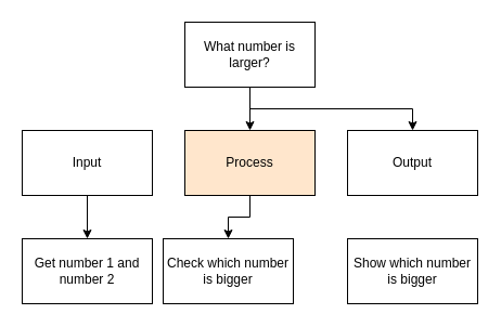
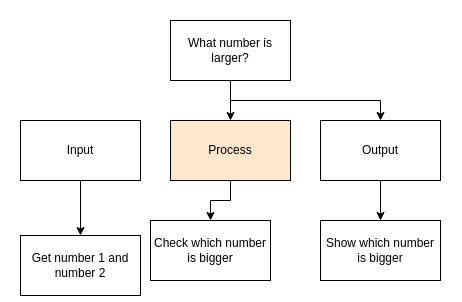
  <mxCell id="0" />
  <mxCell id="1" parent="0" />
  <mxCell id="2" style="edgeStyle=orthogonalEdgeStyle;rounded=0;orthogonalLoop=1;jettySize=auto;html=1;exitX=0.5;exitY=1;exitDx=0;exitDy=0;entryX=0.5;entryY=0;entryDx=0;entryDy=0;" edge="1" parent="1" source="4" target="8"><mxGeometry relative="1" as="geometry" /></mxCell>
  <mxCell id="3" style="edgeStyle=orthogonalEdgeStyle;rounded=0;orthogonalLoop=1;jettySize=auto;html=1;exitX=0.5;exitY=1;exitDx=0;exitDy=0;entryX=0.5;entryY=0;entryDx=0;entryDy=0;" edge="1" parent="1" source="4" target="10"><mxGeometry relative="1" as="geometry" /></mxCell>
  <mxCell id="4" value="What number is larger?" style="rounded=0;whiteSpace=wrap;html=1;" vertex="1" parent="1"><mxGeometry x="170" y="20" width="120" height="60" as="geometry" /></mxCell>
  <mxCell id="5" style="edgeStyle=orthogonalEdgeStyle;rounded=0;orthogonalLoop=1;jettySize=auto;html=1;exitX=0.5;exitY=1;exitDx=0;exitDy=0;entryX=0.5;entryY=0;entryDx=0;entryDy=0;" edge="1" parent="1" source="6" target="12"><mxGeometry relative="1" as="geometry" /></mxCell>
  <mxCell id="6" value="Input" style="rounded=0;whiteSpace=wrap;html=1;" vertex="1" parent="1"><mxGeometry x="20" y="120" width="120" height="60" as="geometry" /></mxCell>
  <mxCell id="7" style="edgeStyle=orthogonalEdgeStyle;rounded=0;orthogonalLoop=1;jettySize=auto;html=1;exitX=0.5;exitY=1;exitDx=0;exitDy=0;entryX=0.5;entryY=0;entryDx=0;entryDy=0;" edge="1" parent="1" source="8" target="11"><mxGeometry relative="1" as="geometry" /></mxCell>
  <mxCell id="8" value="Process" style="rounded=0;whiteSpace=wrap;html=1;fillColor=#ffe6cc;" vertex="1" parent="1"><mxGeometry x="170" y="120" width="120" height="60" as="geometry" /></mxCell>
+ <mxCell id="9" style="edgeStyle=orthogonalEdgeStyle;rounded=0;orthogonalLoop=1;jettySize=auto;html=1;exitX=0.5;exitY=1;exitDx=0;exitDy=0;entryX=0.5;entryY=0;entryDx=0;entryDy=0;" edge="1" parent="1" source="10" target="13"><mxGeometry relative="1" as="geometry" /></mxCell>
  <mxCell id="10" value="Output" style="rounded=0;whiteSpace=wrap;html=1;" vertex="1" parent="1"><mxGeometry x="320" y="120" width="120" height="60" as="geometry" /></mxCell>
  <mxCell id="11" value="Check which number is bigger" style="rounded=0;whiteSpace=wrap;html=1;" vertex="1" parent="1"><mxGeometry x="150" y="220" width="120" height="60" as="geometry" /></mxCell>
- <mxCell id="12" value="Get number 1 and number 2" style="rounded=0;whiteSpace=wrap;html=1;" vertex="1" parent="1"><mxGeometry x="20" y="220" width="120" height="60" as="geometry" /></mxCell>
+ <mxCell id="12" value="Get number 1 and number 2" style="rounded=0;whiteSpace=wrap;html=1;" vertex="1" parent="1"><mxGeometry x="20" y="235" width="120" height="60" as="geometry" /></mxCell>
  <mxCell id="13" value="Show which number is bigger" style="rounded=0;whiteSpace=wrap;html=1;" vertex="1" parent="1"><mxGeometry x="320" y="220" width="120" height="60" as="geometry" /></mxCell>
